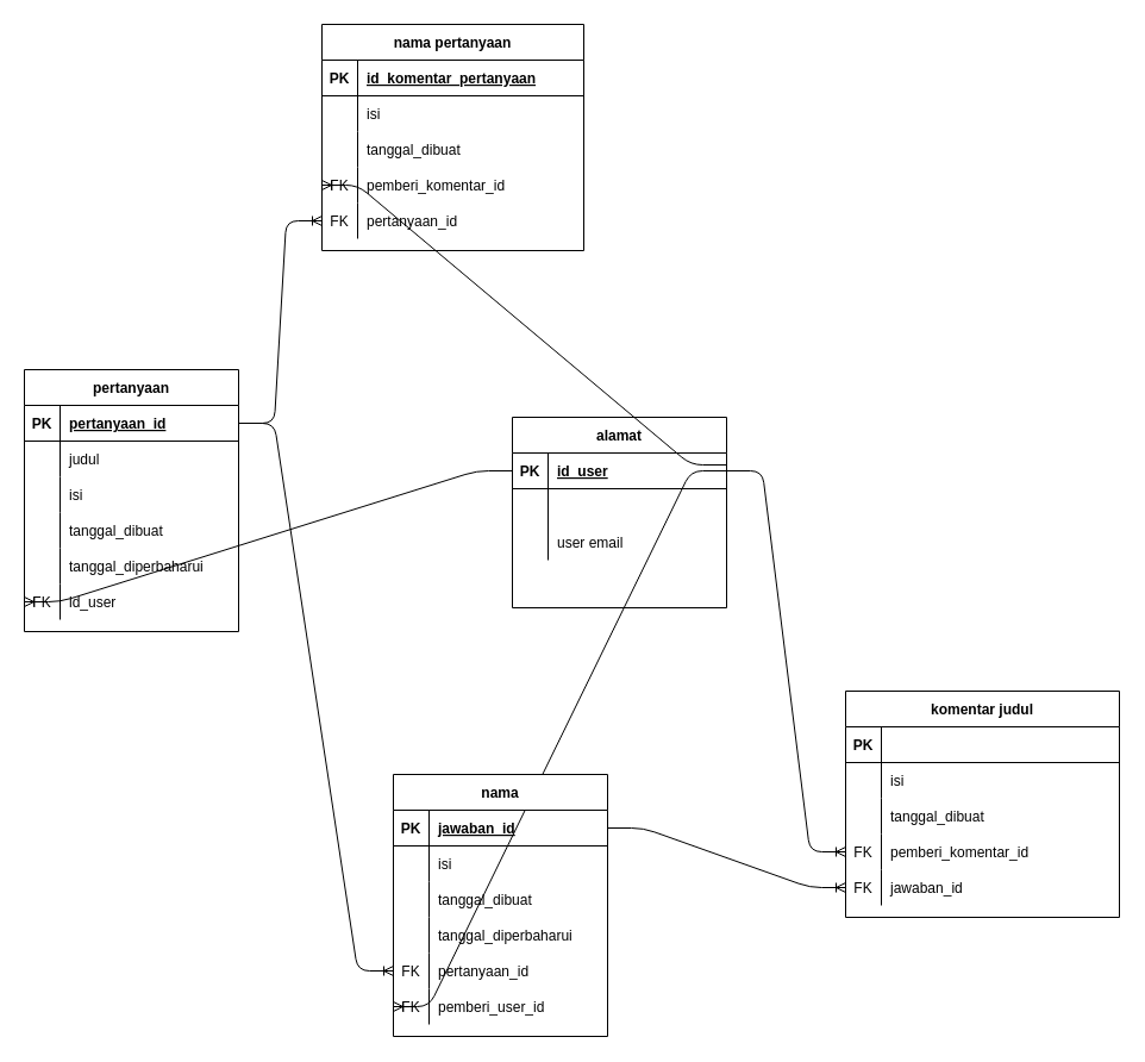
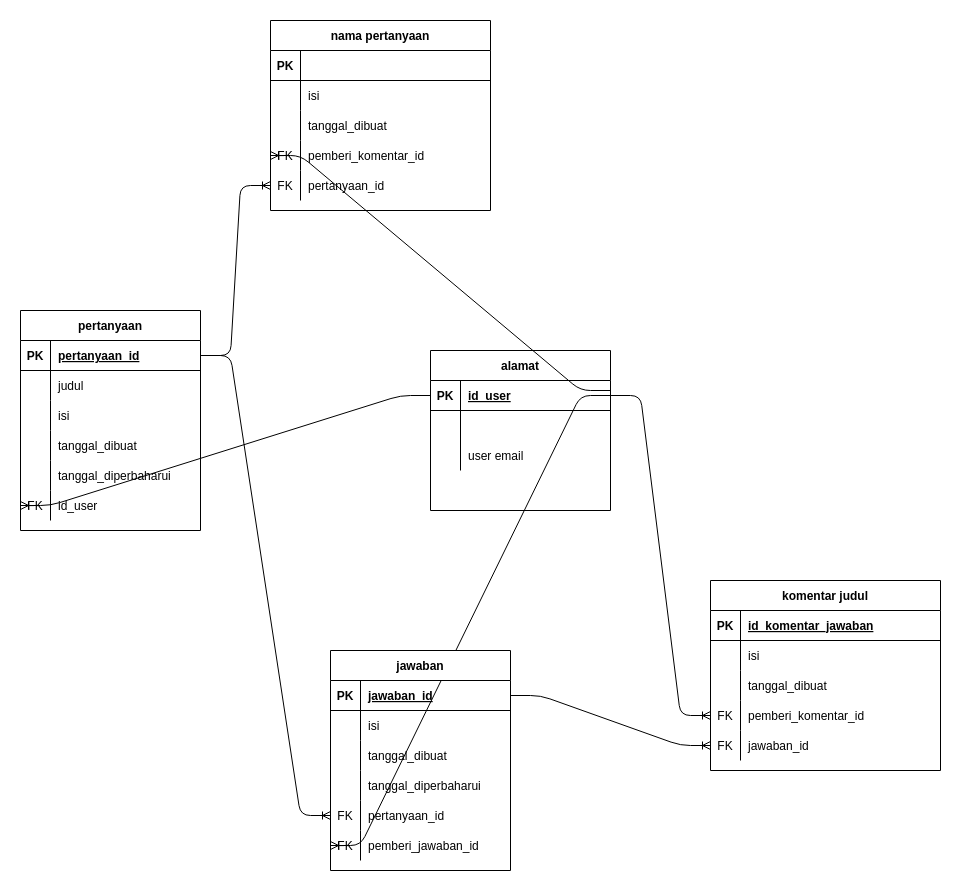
  <mxCell id="0" />
  <mxCell id="1" parent="0" />
  <mxCell id="2" value="" style="edgeStyle=entityRelationEdgeStyle;fontSize=12;html=1;endArrow=ERoneToMany;entryX=0;entryY=0.5;entryDx=0;entryDy=0;" edge="1" parent="1" source="43" target="21"><mxGeometry width="100" height="100" relative="1" as="geometry"><mxPoint x="-30" y="570" as="sourcePoint" /><mxPoint x="10" y="380" as="targetPoint" /></mxGeometry></mxCell>
  <mxCell id="3" value="" style="edgeStyle=entityRelationEdgeStyle;fontSize=12;html=1;endArrow=ERoneToMany;entryX=0;entryY=0.5;entryDx=0;entryDy=0;" edge="1" parent="1" source="6" target="66"><mxGeometry width="100" height="100" relative="1" as="geometry"><mxPoint x="250" y="386" as="sourcePoint" /><mxPoint x="310" y="328" as="targetPoint" /></mxGeometry></mxCell>
  <mxCell id="4" value="" style="edgeStyle=entityRelationEdgeStyle;fontSize=12;html=1;endArrow=ERoneToMany;entryX=0;entryY=0.5;entryDx=0;entryDy=0;" edge="1" parent="1" source="6" target="37"><mxGeometry width="100" height="100" relative="1" as="geometry"><mxPoint x="230" y="450" as="sourcePoint" /><mxPoint x="290" y="740" as="targetPoint" /></mxGeometry></mxCell>
  <mxCell id="5" value="pertanyaan" style="shape=table;startSize=30;container=1;collapsible=1;childLayout=tableLayout;fixedRows=1;rowLines=0;fontStyle=1;align=center;resizeLast=1;" vertex="1" parent="1"><mxGeometry x="20" y="310" width="180" height="220" as="geometry" /></mxCell>
  <mxCell id="6" value="" style="shape=partialRectangle;collapsible=0;dropTarget=0;pointerEvents=0;fillColor=none;top=0;left=0;bottom=1;right=0;points=[[0,0.5],[1,0.5]];portConstraint=eastwest;" vertex="1" parent="5"><mxGeometry y="30" width="180" height="30" as="geometry" /></mxCell>
  <mxCell id="7" value="PK" style="shape=partialRectangle;connectable=0;fillColor=none;top=0;left=0;bottom=0;right=0;fontStyle=1;overflow=hidden;" vertex="1" parent="6"><mxGeometry width="30" height="30" as="geometry" /></mxCell>
  <mxCell id="8" value="pertanyaan_id" style="shape=partialRectangle;connectable=0;fillColor=none;top=0;left=0;bottom=0;right=0;align=left;spacingLeft=6;fontStyle=5;overflow=hidden;" vertex="1" parent="6"><mxGeometry x="30" width="150" height="30" as="geometry" /></mxCell>
  <mxCell id="9" value="" style="shape=partialRectangle;collapsible=0;dropTarget=0;pointerEvents=0;fillColor=none;top=0;left=0;bottom=0;right=0;points=[[0,0.5],[1,0.5]];portConstraint=eastwest;" vertex="1" parent="5"><mxGeometry y="60" width="180" height="30" as="geometry" /></mxCell>
  <mxCell id="10" value="" style="shape=partialRectangle;connectable=0;fillColor=none;top=0;left=0;bottom=0;right=0;editable=1;overflow=hidden;" vertex="1" parent="9"><mxGeometry width="30" height="30" as="geometry" /></mxCell>
  <mxCell id="11" value="judul" style="shape=partialRectangle;connectable=0;fillColor=none;top=0;left=0;bottom=0;right=0;align=left;spacingLeft=6;overflow=hidden;" vertex="1" parent="9"><mxGeometry x="30" width="150" height="30" as="geometry" /></mxCell>
  <mxCell id="12" value="" style="shape=partialRectangle;collapsible=0;dropTarget=0;pointerEvents=0;fillColor=none;top=0;left=0;bottom=0;right=0;points=[[0,0.5],[1,0.5]];portConstraint=eastwest;" vertex="1" parent="5"><mxGeometry y="90" width="180" height="30" as="geometry" /></mxCell>
  <mxCell id="13" value="" style="shape=partialRectangle;connectable=0;fillColor=none;top=0;left=0;bottom=0;right=0;editable=1;overflow=hidden;" vertex="1" parent="12"><mxGeometry width="30" height="30" as="geometry" /></mxCell>
  <mxCell id="14" value="isi" style="shape=partialRectangle;connectable=0;fillColor=none;top=0;left=0;bottom=0;right=0;align=left;spacingLeft=6;overflow=hidden;" vertex="1" parent="12"><mxGeometry x="30" width="150" height="30" as="geometry" /></mxCell>
  <mxCell id="15" value="" style="shape=partialRectangle;collapsible=0;dropTarget=0;pointerEvents=0;fillColor=none;top=0;left=0;bottom=0;right=0;points=[[0,0.5],[1,0.5]];portConstraint=eastwest;" vertex="1" parent="5"><mxGeometry y="120" width="180" height="30" as="geometry" /></mxCell>
  <mxCell id="16" value="" style="shape=partialRectangle;connectable=0;fillColor=none;top=0;left=0;bottom=0;right=0;editable=1;overflow=hidden;" vertex="1" parent="15"><mxGeometry width="30" height="30" as="geometry" /></mxCell>
  <mxCell id="17" value="tanggal_dibuat" style="shape=partialRectangle;connectable=0;fillColor=none;top=0;left=0;bottom=0;right=0;align=left;spacingLeft=6;overflow=hidden;" vertex="1" parent="15"><mxGeometry x="30" width="150" height="30" as="geometry" /></mxCell>
  <mxCell id="18" value="" style="shape=partialRectangle;collapsible=0;dropTarget=0;pointerEvents=0;fillColor=none;top=0;left=0;bottom=0;right=0;points=[[0,0.5],[1,0.5]];portConstraint=eastwest;" vertex="1" parent="5"><mxGeometry y="150" width="180" height="30" as="geometry" /></mxCell>
  <mxCell id="19" value="" style="shape=partialRectangle;connectable=0;fillColor=none;top=0;left=0;bottom=0;right=0;editable=1;overflow=hidden;" vertex="1" parent="18"><mxGeometry width="30" height="30" as="geometry" /></mxCell>
  <mxCell id="20" value="tanggal_diperbaharui" style="shape=partialRectangle;connectable=0;fillColor=none;top=0;left=0;bottom=0;right=0;align=left;spacingLeft=6;overflow=hidden;" vertex="1" parent="18"><mxGeometry x="30" width="150" height="30" as="geometry" /></mxCell>
  <mxCell id="21" value="" style="shape=partialRectangle;collapsible=0;dropTarget=0;pointerEvents=0;fillColor=none;top=0;left=0;bottom=0;right=0;points=[[0,0.5],[1,0.5]];portConstraint=eastwest;" vertex="1" parent="5"><mxGeometry y="180" width="180" height="30" as="geometry" /></mxCell>
  <mxCell id="22" value="FK" style="shape=partialRectangle;connectable=0;fillColor=none;top=0;left=0;bottom=0;right=0;editable=1;overflow=hidden;" vertex="1" parent="21"><mxGeometry width="30" height="30" as="geometry" /></mxCell>
  <mxCell id="23" value="id_user" style="shape=partialRectangle;connectable=0;fillColor=none;top=0;left=0;bottom=0;right=0;align=left;spacingLeft=6;overflow=hidden;" vertex="1" parent="21"><mxGeometry x="30" width="150" height="30" as="geometry" /></mxCell>
  <mxCell id="24" value="nama pertanyaan" style="shape=table;startSize=30;container=1;collapsible=1;childLayout=tableLayout;fixedRows=1;rowLines=0;fontStyle=1;align=center;resizeLast=1;" vertex="1" parent="1"><mxGeometry x="270" y="20" width="220" height="190" as="geometry" /></mxCell>
  <mxCell id="25" value="" style="shape=partialRectangle;collapsible=0;dropTarget=0;pointerEvents=0;fillColor=none;top=0;left=0;bottom=1;right=0;points=[[0,0.5],[1,0.5]];portConstraint=eastwest;" vertex="1" parent="24"><mxGeometry y="30" width="220" height="30" as="geometry" /></mxCell>
  <mxCell id="26" value="PK" style="shape=partialRectangle;connectable=0;fillColor=none;top=0;left=0;bottom=0;right=0;fontStyle=1;overflow=hidden;" vertex="1" parent="25"><mxGeometry width="30" height="30" as="geometry" /></mxCell>
- <mxCell id="27" value="id_komentar_pertanyaan" style="shape=partialRectangle;connectable=0;fillColor=none;top=0;left=0;bottom=0;right=0;align=left;spacingLeft=6;fontStyle=5;overflow=hidden;" vertex="1" parent="25"><mxGeometry x="30" width="190" height="30" as="geometry" /></mxCell>
  <mxCell id="28" value="" style="shape=partialRectangle;collapsible=0;dropTarget=0;pointerEvents=0;fillColor=none;top=0;left=0;bottom=0;right=0;points=[[0,0.5],[1,0.5]];portConstraint=eastwest;" vertex="1" parent="24"><mxGeometry y="60" width="220" height="30" as="geometry" /></mxCell>
  <mxCell id="29" value="" style="shape=partialRectangle;connectable=0;fillColor=none;top=0;left=0;bottom=0;right=0;editable=1;overflow=hidden;" vertex="1" parent="28"><mxGeometry width="30" height="30" as="geometry" /></mxCell>
  <mxCell id="30" value="isi" style="shape=partialRectangle;connectable=0;fillColor=none;top=0;left=0;bottom=0;right=0;align=left;spacingLeft=6;overflow=hidden;" vertex="1" parent="28"><mxGeometry x="30" width="190" height="30" as="geometry" /></mxCell>
  <mxCell id="31" value="" style="shape=partialRectangle;collapsible=0;dropTarget=0;pointerEvents=0;fillColor=none;top=0;left=0;bottom=0;right=0;points=[[0,0.5],[1,0.5]];portConstraint=eastwest;" vertex="1" parent="24"><mxGeometry y="90" width="220" height="30" as="geometry" /></mxCell>
  <mxCell id="32" value="" style="shape=partialRectangle;connectable=0;fillColor=none;top=0;left=0;bottom=0;right=0;editable=1;overflow=hidden;" vertex="1" parent="31"><mxGeometry width="30" height="30" as="geometry" /></mxCell>
  <mxCell id="33" value="tanggal_dibuat" style="shape=partialRectangle;connectable=0;fillColor=none;top=0;left=0;bottom=0;right=0;align=left;spacingLeft=6;overflow=hidden;" vertex="1" parent="31"><mxGeometry x="30" width="190" height="30" as="geometry" /></mxCell>
  <mxCell id="34" value="" style="shape=partialRectangle;collapsible=0;dropTarget=0;pointerEvents=0;fillColor=none;top=0;left=0;bottom=0;right=0;points=[[0,0.5],[1,0.5]];portConstraint=eastwest;" vertex="1" parent="24"><mxGeometry y="120" width="220" height="30" as="geometry" /></mxCell>
  <mxCell id="35" value="FK" style="shape=partialRectangle;connectable=0;fillColor=none;top=0;left=0;bottom=0;right=0;editable=1;overflow=hidden;" vertex="1" parent="34"><mxGeometry width="30" height="30" as="geometry" /></mxCell>
  <mxCell id="36" value="pemberi_komentar_id" style="shape=partialRectangle;connectable=0;fillColor=none;top=0;left=0;bottom=0;right=0;align=left;spacingLeft=6;overflow=hidden;" vertex="1" parent="34"><mxGeometry x="30" width="190" height="30" as="geometry" /></mxCell>
  <mxCell id="37" value="" style="shape=partialRectangle;collapsible=0;dropTarget=0;pointerEvents=0;fillColor=none;top=0;left=0;bottom=0;right=0;points=[[0,0.5],[1,0.5]];portConstraint=eastwest;" vertex="1" parent="24"><mxGeometry y="150" width="220" height="30" as="geometry" /></mxCell>
  <mxCell id="38" value="FK" style="shape=partialRectangle;connectable=0;fillColor=none;top=0;left=0;bottom=0;right=0;editable=1;overflow=hidden;" vertex="1" parent="37"><mxGeometry width="30" height="30" as="geometry" /></mxCell>
  <mxCell id="39" value="pertanyaan_id" style="shape=partialRectangle;connectable=0;fillColor=none;top=0;left=0;bottom=0;right=0;align=left;spacingLeft=6;overflow=hidden;" vertex="1" parent="37"><mxGeometry x="30" width="190" height="30" as="geometry" /></mxCell>
  <mxCell id="40" value="" style="edgeStyle=entityRelationEdgeStyle;fontSize=12;html=1;endArrow=ERoneToMany;exitX=1;exitY=0.5;exitDx=0;exitDy=0;entryX=0;entryY=0.5;entryDx=0;entryDy=0;" edge="1" parent="1" source="43" target="69"><mxGeometry width="100" height="100" relative="1" as="geometry"><mxPoint x="-15" y="750" as="sourcePoint" /><mxPoint x="85" y="650" as="targetPoint" /></mxGeometry></mxCell>
  <mxCell id="41" value="" style="edgeStyle=entityRelationEdgeStyle;fontSize=12;html=1;endArrow=ERoneToMany;exitX=1;exitY=0.5;exitDx=0;exitDy=0;entryX=0;entryY=0.5;entryDx=0;entryDy=0;" edge="1" parent="1" source="54" target="86"><mxGeometry width="100" height="100" relative="1" as="geometry"><mxPoint x="450" y="710" as="sourcePoint" /><mxPoint x="460" y="830" as="targetPoint" /></mxGeometry></mxCell>
  <mxCell id="42" value="alamat" style="shape=table;startSize=30;container=1;collapsible=1;childLayout=tableLayout;fixedRows=1;rowLines=0;fontStyle=1;align=center;resizeLast=1;" vertex="1" parent="1"><mxGeometry x="430" y="350" width="180" height="160" as="geometry" /></mxCell>
  <mxCell id="43" value="" style="shape=partialRectangle;collapsible=0;dropTarget=0;pointerEvents=0;fillColor=none;top=0;left=0;bottom=1;right=0;points=[[0,0.5],[1,0.5]];portConstraint=eastwest;" vertex="1" parent="42"><mxGeometry y="30" width="180" height="30" as="geometry" /></mxCell>
  <mxCell id="44" value="PK" style="shape=partialRectangle;connectable=0;fillColor=none;top=0;left=0;bottom=0;right=0;fontStyle=1;overflow=hidden;" vertex="1" parent="43"><mxGeometry width="30" height="30" as="geometry" /></mxCell>
  <mxCell id="45" value="id_user" style="shape=partialRectangle;connectable=0;fillColor=none;top=0;left=0;bottom=0;right=0;align=left;spacingLeft=6;fontStyle=5;overflow=hidden;" vertex="1" parent="43"><mxGeometry x="30" width="150" height="30" as="geometry" /></mxCell>
  <mxCell id="46" value="" style="shape=partialRectangle;collapsible=0;dropTarget=0;pointerEvents=0;fillColor=none;top=0;left=0;bottom=0;right=0;points=[[0,0.5],[1,0.5]];portConstraint=eastwest;" vertex="1" parent="42"><mxGeometry y="60" width="180" height="30" as="geometry" /></mxCell>
  <mxCell id="47" value="" style="shape=partialRectangle;connectable=0;fillColor=none;top=0;left=0;bottom=0;right=0;editable=1;overflow=hidden;" vertex="1" parent="46"><mxGeometry width="30" height="30" as="geometry" /></mxCell>
  <mxCell id="48" value="" style="shape=partialRectangle;collapsible=0;dropTarget=0;pointerEvents=0;fillColor=none;top=0;left=0;bottom=0;right=0;points=[[0,0.5],[1,0.5]];portConstraint=eastwest;" vertex="1" parent="42"><mxGeometry y="90" width="180" height="30" as="geometry" /></mxCell>
  <mxCell id="49" value="" style="shape=partialRectangle;connectable=0;fillColor=none;top=0;left=0;bottom=0;right=0;editable=1;overflow=hidden;" vertex="1" parent="48"><mxGeometry width="30" height="30" as="geometry" /></mxCell>
  <mxCell id="50" value="user email" style="shape=partialRectangle;connectable=0;fillColor=none;top=0;left=0;bottom=0;right=0;align=left;spacingLeft=6;overflow=hidden;" vertex="1" parent="48"><mxGeometry x="30" width="150" height="30" as="geometry" /></mxCell>
  <mxCell id="51" value="" style="shape=partialRectangle;collapsible=0;dropTarget=0;pointerEvents=0;fillColor=none;top=0;left=0;bottom=0;right=0;points=[[0,0.5],[1,0.5]];portConstraint=eastwest;" vertex="1" parent="42"><mxGeometry y="120" width="180" height="30" as="geometry" /></mxCell>
  <mxCell id="52" value="" style="shape=partialRectangle;connectable=0;fillColor=none;top=0;left=0;bottom=0;right=0;editable=1;overflow=hidden;" vertex="1" parent="51"><mxGeometry width="30" height="30" as="geometry" /></mxCell>
- <mxCell id="53" value="nama" style="shape=table;startSize=30;container=1;collapsible=1;childLayout=tableLayout;fixedRows=1;rowLines=0;fontStyle=1;align=center;resizeLast=1;" vertex="1" parent="1"><mxGeometry x="330" y="650" width="180" height="220" as="geometry" /></mxCell>
+ <mxCell id="53" value="jawaban" style="shape=table;startSize=30;container=1;collapsible=1;childLayout=tableLayout;fixedRows=1;rowLines=0;fontStyle=1;align=center;resizeLast=1;" vertex="1" parent="1"><mxGeometry x="330" y="650" width="180" height="220" as="geometry" /></mxCell>
  <mxCell id="54" value="" style="shape=partialRectangle;collapsible=0;dropTarget=0;pointerEvents=0;fillColor=none;top=0;left=0;bottom=1;right=0;points=[[0,0.5],[1,0.5]];portConstraint=eastwest;" vertex="1" parent="53"><mxGeometry y="30" width="180" height="30" as="geometry" /></mxCell>
  <mxCell id="55" value="PK" style="shape=partialRectangle;connectable=0;fillColor=none;top=0;left=0;bottom=0;right=0;fontStyle=1;overflow=hidden;" vertex="1" parent="54"><mxGeometry width="30" height="30" as="geometry" /></mxCell>
  <mxCell id="56" value="jawaban_id" style="shape=partialRectangle;connectable=0;fillColor=none;top=0;left=0;bottom=0;right=0;align=left;spacingLeft=6;fontStyle=5;overflow=hidden;" vertex="1" parent="54"><mxGeometry x="30" width="150" height="30" as="geometry" /></mxCell>
  <mxCell id="57" value="" style="shape=partialRectangle;collapsible=0;dropTarget=0;pointerEvents=0;fillColor=none;top=0;left=0;bottom=0;right=0;points=[[0,0.5],[1,0.5]];portConstraint=eastwest;" vertex="1" parent="53"><mxGeometry y="60" width="180" height="30" as="geometry" /></mxCell>
  <mxCell id="58" value="" style="shape=partialRectangle;connectable=0;fillColor=none;top=0;left=0;bottom=0;right=0;editable=1;overflow=hidden;" vertex="1" parent="57"><mxGeometry width="30" height="30" as="geometry" /></mxCell>
  <mxCell id="59" value="isi" style="shape=partialRectangle;connectable=0;fillColor=none;top=0;left=0;bottom=0;right=0;align=left;spacingLeft=6;overflow=hidden;" vertex="1" parent="57"><mxGeometry x="30" width="150" height="30" as="geometry" /></mxCell>
  <mxCell id="60" value="" style="shape=partialRectangle;collapsible=0;dropTarget=0;pointerEvents=0;fillColor=none;top=0;left=0;bottom=0;right=0;points=[[0,0.5],[1,0.5]];portConstraint=eastwest;" vertex="1" parent="53"><mxGeometry y="90" width="180" height="30" as="geometry" /></mxCell>
  <mxCell id="61" value="" style="shape=partialRectangle;connectable=0;fillColor=none;top=0;left=0;bottom=0;right=0;editable=1;overflow=hidden;" vertex="1" parent="60"><mxGeometry width="30" height="30" as="geometry" /></mxCell>
  <mxCell id="62" value="tanggal_dibuat" style="shape=partialRectangle;connectable=0;fillColor=none;top=0;left=0;bottom=0;right=0;align=left;spacingLeft=6;overflow=hidden;" vertex="1" parent="60"><mxGeometry x="30" width="150" height="30" as="geometry" /></mxCell>
  <mxCell id="63" value="" style="shape=partialRectangle;collapsible=0;dropTarget=0;pointerEvents=0;fillColor=none;top=0;left=0;bottom=0;right=0;points=[[0,0.5],[1,0.5]];portConstraint=eastwest;" vertex="1" parent="53"><mxGeometry y="120" width="180" height="30" as="geometry" /></mxCell>
  <mxCell id="64" value="" style="shape=partialRectangle;connectable=0;fillColor=none;top=0;left=0;bottom=0;right=0;editable=1;overflow=hidden;" vertex="1" parent="63"><mxGeometry width="30" height="30" as="geometry" /></mxCell>
  <mxCell id="65" value="tanggal_diperbaharui" style="shape=partialRectangle;connectable=0;fillColor=none;top=0;left=0;bottom=0;right=0;align=left;spacingLeft=6;overflow=hidden;" vertex="1" parent="63"><mxGeometry x="30" width="150" height="30" as="geometry" /></mxCell>
  <mxCell id="66" value="" style="shape=partialRectangle;collapsible=0;dropTarget=0;pointerEvents=0;fillColor=none;top=0;left=0;bottom=0;right=0;points=[[0,0.5],[1,0.5]];portConstraint=eastwest;" vertex="1" parent="53"><mxGeometry y="150" width="180" height="30" as="geometry" /></mxCell>
  <mxCell id="67" value="FK" style="shape=partialRectangle;connectable=0;fillColor=none;top=0;left=0;bottom=0;right=0;editable=1;overflow=hidden;" vertex="1" parent="66"><mxGeometry width="30" height="30" as="geometry" /></mxCell>
  <mxCell id="68" value="pertanyaan_id" style="shape=partialRectangle;connectable=0;fillColor=none;top=0;left=0;bottom=0;right=0;align=left;spacingLeft=6;overflow=hidden;" vertex="1" parent="66"><mxGeometry x="30" width="150" height="30" as="geometry" /></mxCell>
  <mxCell id="69" value="" style="shape=partialRectangle;collapsible=0;dropTarget=0;pointerEvents=0;fillColor=none;top=0;left=0;bottom=0;right=0;points=[[0,0.5],[1,0.5]];portConstraint=eastwest;" vertex="1" parent="53"><mxGeometry y="180" width="180" height="30" as="geometry" /></mxCell>
  <mxCell id="70" value="FK" style="shape=partialRectangle;connectable=0;fillColor=none;top=0;left=0;bottom=0;right=0;editable=1;overflow=hidden;" vertex="1" parent="69"><mxGeometry width="30" height="30" as="geometry" /></mxCell>
- <mxCell id="71" value="pemberi_user_id" style="shape=partialRectangle;connectable=0;fillColor=none;top=0;left=0;bottom=0;right=0;align=left;spacingLeft=6;overflow=hidden;" vertex="1" parent="69"><mxGeometry x="30" width="150" height="30" as="geometry" /></mxCell>
+ <mxCell id="71" value="pemberi_jawaban_id" style="shape=partialRectangle;connectable=0;fillColor=none;top=0;left=0;bottom=0;right=0;align=left;spacingLeft=6;overflow=hidden;" vertex="1" parent="69"><mxGeometry x="30" width="150" height="30" as="geometry" /></mxCell>
  <mxCell id="72" value="" style="edgeStyle=entityRelationEdgeStyle;fontSize=12;html=1;endArrow=ERoneToMany;exitX=1;exitY=0.5;exitDx=0;exitDy=0;entryX=0;entryY=0.5;entryDx=0;entryDy=0;" edge="1" parent="1" source="43" target="83"><mxGeometry width="100" height="100" relative="1" as="geometry"><mxPoint x="700" y="490" as="sourcePoint" /><mxPoint x="800" y="390" as="targetPoint" /></mxGeometry></mxCell>
  <mxCell id="73" value="komentar judul" style="shape=table;startSize=30;container=1;collapsible=1;childLayout=tableLayout;fixedRows=1;rowLines=0;fontStyle=1;align=center;resizeLast=1;" vertex="1" parent="1"><mxGeometry x="710" y="580" width="230" height="190" as="geometry" /></mxCell>
  <mxCell id="74" value="" style="shape=partialRectangle;collapsible=0;dropTarget=0;pointerEvents=0;fillColor=none;top=0;left=0;bottom=1;right=0;points=[[0,0.5],[1,0.5]];portConstraint=eastwest;" vertex="1" parent="73"><mxGeometry y="30" width="230" height="30" as="geometry" /></mxCell>
  <mxCell id="75" value="PK" style="shape=partialRectangle;connectable=0;fillColor=none;top=0;left=0;bottom=0;right=0;fontStyle=1;overflow=hidden;" vertex="1" parent="74"><mxGeometry width="30" height="30" as="geometry" /></mxCell>
+ <mxCell id="76" value="id_komentar_jawaban" style="shape=partialRectangle;connectable=0;fillColor=none;top=0;left=0;bottom=0;right=0;align=left;spacingLeft=6;fontStyle=5;overflow=hidden;" vertex="1" parent="74"><mxGeometry x="30" width="200" height="30" as="geometry" /></mxCell>
  <mxCell id="77" value="" style="shape=partialRectangle;collapsible=0;dropTarget=0;pointerEvents=0;fillColor=none;top=0;left=0;bottom=0;right=0;points=[[0,0.5],[1,0.5]];portConstraint=eastwest;" vertex="1" parent="73"><mxGeometry y="60" width="230" height="30" as="geometry" /></mxCell>
  <mxCell id="78" value="" style="shape=partialRectangle;connectable=0;fillColor=none;top=0;left=0;bottom=0;right=0;editable=1;overflow=hidden;" vertex="1" parent="77"><mxGeometry width="30" height="30" as="geometry" /></mxCell>
  <mxCell id="79" value="isi" style="shape=partialRectangle;connectable=0;fillColor=none;top=0;left=0;bottom=0;right=0;align=left;spacingLeft=6;overflow=hidden;" vertex="1" parent="77"><mxGeometry x="30" width="200" height="30" as="geometry" /></mxCell>
  <mxCell id="80" value="" style="shape=partialRectangle;collapsible=0;dropTarget=0;pointerEvents=0;fillColor=none;top=0;left=0;bottom=0;right=0;points=[[0,0.5],[1,0.5]];portConstraint=eastwest;" vertex="1" parent="73"><mxGeometry y="90" width="230" height="30" as="geometry" /></mxCell>
  <mxCell id="81" value="" style="shape=partialRectangle;connectable=0;fillColor=none;top=0;left=0;bottom=0;right=0;editable=1;overflow=hidden;" vertex="1" parent="80"><mxGeometry width="30" height="30" as="geometry" /></mxCell>
  <mxCell id="82" value="tanggal_dibuat" style="shape=partialRectangle;connectable=0;fillColor=none;top=0;left=0;bottom=0;right=0;align=left;spacingLeft=6;overflow=hidden;" vertex="1" parent="80"><mxGeometry x="30" width="200" height="30" as="geometry" /></mxCell>
  <mxCell id="83" value="" style="shape=partialRectangle;collapsible=0;dropTarget=0;pointerEvents=0;fillColor=none;top=0;left=0;bottom=0;right=0;points=[[0,0.5],[1,0.5]];portConstraint=eastwest;" vertex="1" parent="73"><mxGeometry y="120" width="230" height="30" as="geometry" /></mxCell>
  <mxCell id="84" value="FK" style="shape=partialRectangle;connectable=0;fillColor=none;top=0;left=0;bottom=0;right=0;editable=1;overflow=hidden;" vertex="1" parent="83"><mxGeometry width="30" height="30" as="geometry" /></mxCell>
  <mxCell id="85" value="pemberi_komentar_id" style="shape=partialRectangle;connectable=0;fillColor=none;top=0;left=0;bottom=0;right=0;align=left;spacingLeft=6;overflow=hidden;" vertex="1" parent="83"><mxGeometry x="30" width="200" height="30" as="geometry" /></mxCell>
  <mxCell id="86" value="" style="shape=partialRectangle;collapsible=0;dropTarget=0;pointerEvents=0;fillColor=none;top=0;left=0;bottom=0;right=0;points=[[0,0.5],[1,0.5]];portConstraint=eastwest;" vertex="1" parent="73"><mxGeometry y="150" width="230" height="30" as="geometry" /></mxCell>
  <mxCell id="87" value="FK" style="shape=partialRectangle;connectable=0;fillColor=none;top=0;left=0;bottom=0;right=0;editable=1;overflow=hidden;" vertex="1" parent="86"><mxGeometry width="30" height="30" as="geometry" /></mxCell>
  <mxCell id="88" value="jawaban_id" style="shape=partialRectangle;connectable=0;fillColor=none;top=0;left=0;bottom=0;right=0;align=left;spacingLeft=6;overflow=hidden;" vertex="1" parent="86"><mxGeometry x="30" width="200" height="30" as="geometry" /></mxCell>
  <mxCell id="89" value="" style="edgeStyle=entityRelationEdgeStyle;fontSize=12;html=1;endArrow=ERoneToMany;exitX=1;exitY=0.25;exitDx=0;exitDy=0;entryX=0;entryY=0.5;entryDx=0;entryDy=0;" edge="1" parent="1" source="42" target="34"><mxGeometry width="100" height="100" relative="1" as="geometry"><mxPoint x="570" y="165" as="sourcePoint" /><mxPoint x="630" y="65" as="targetPoint" /></mxGeometry></mxCell>
